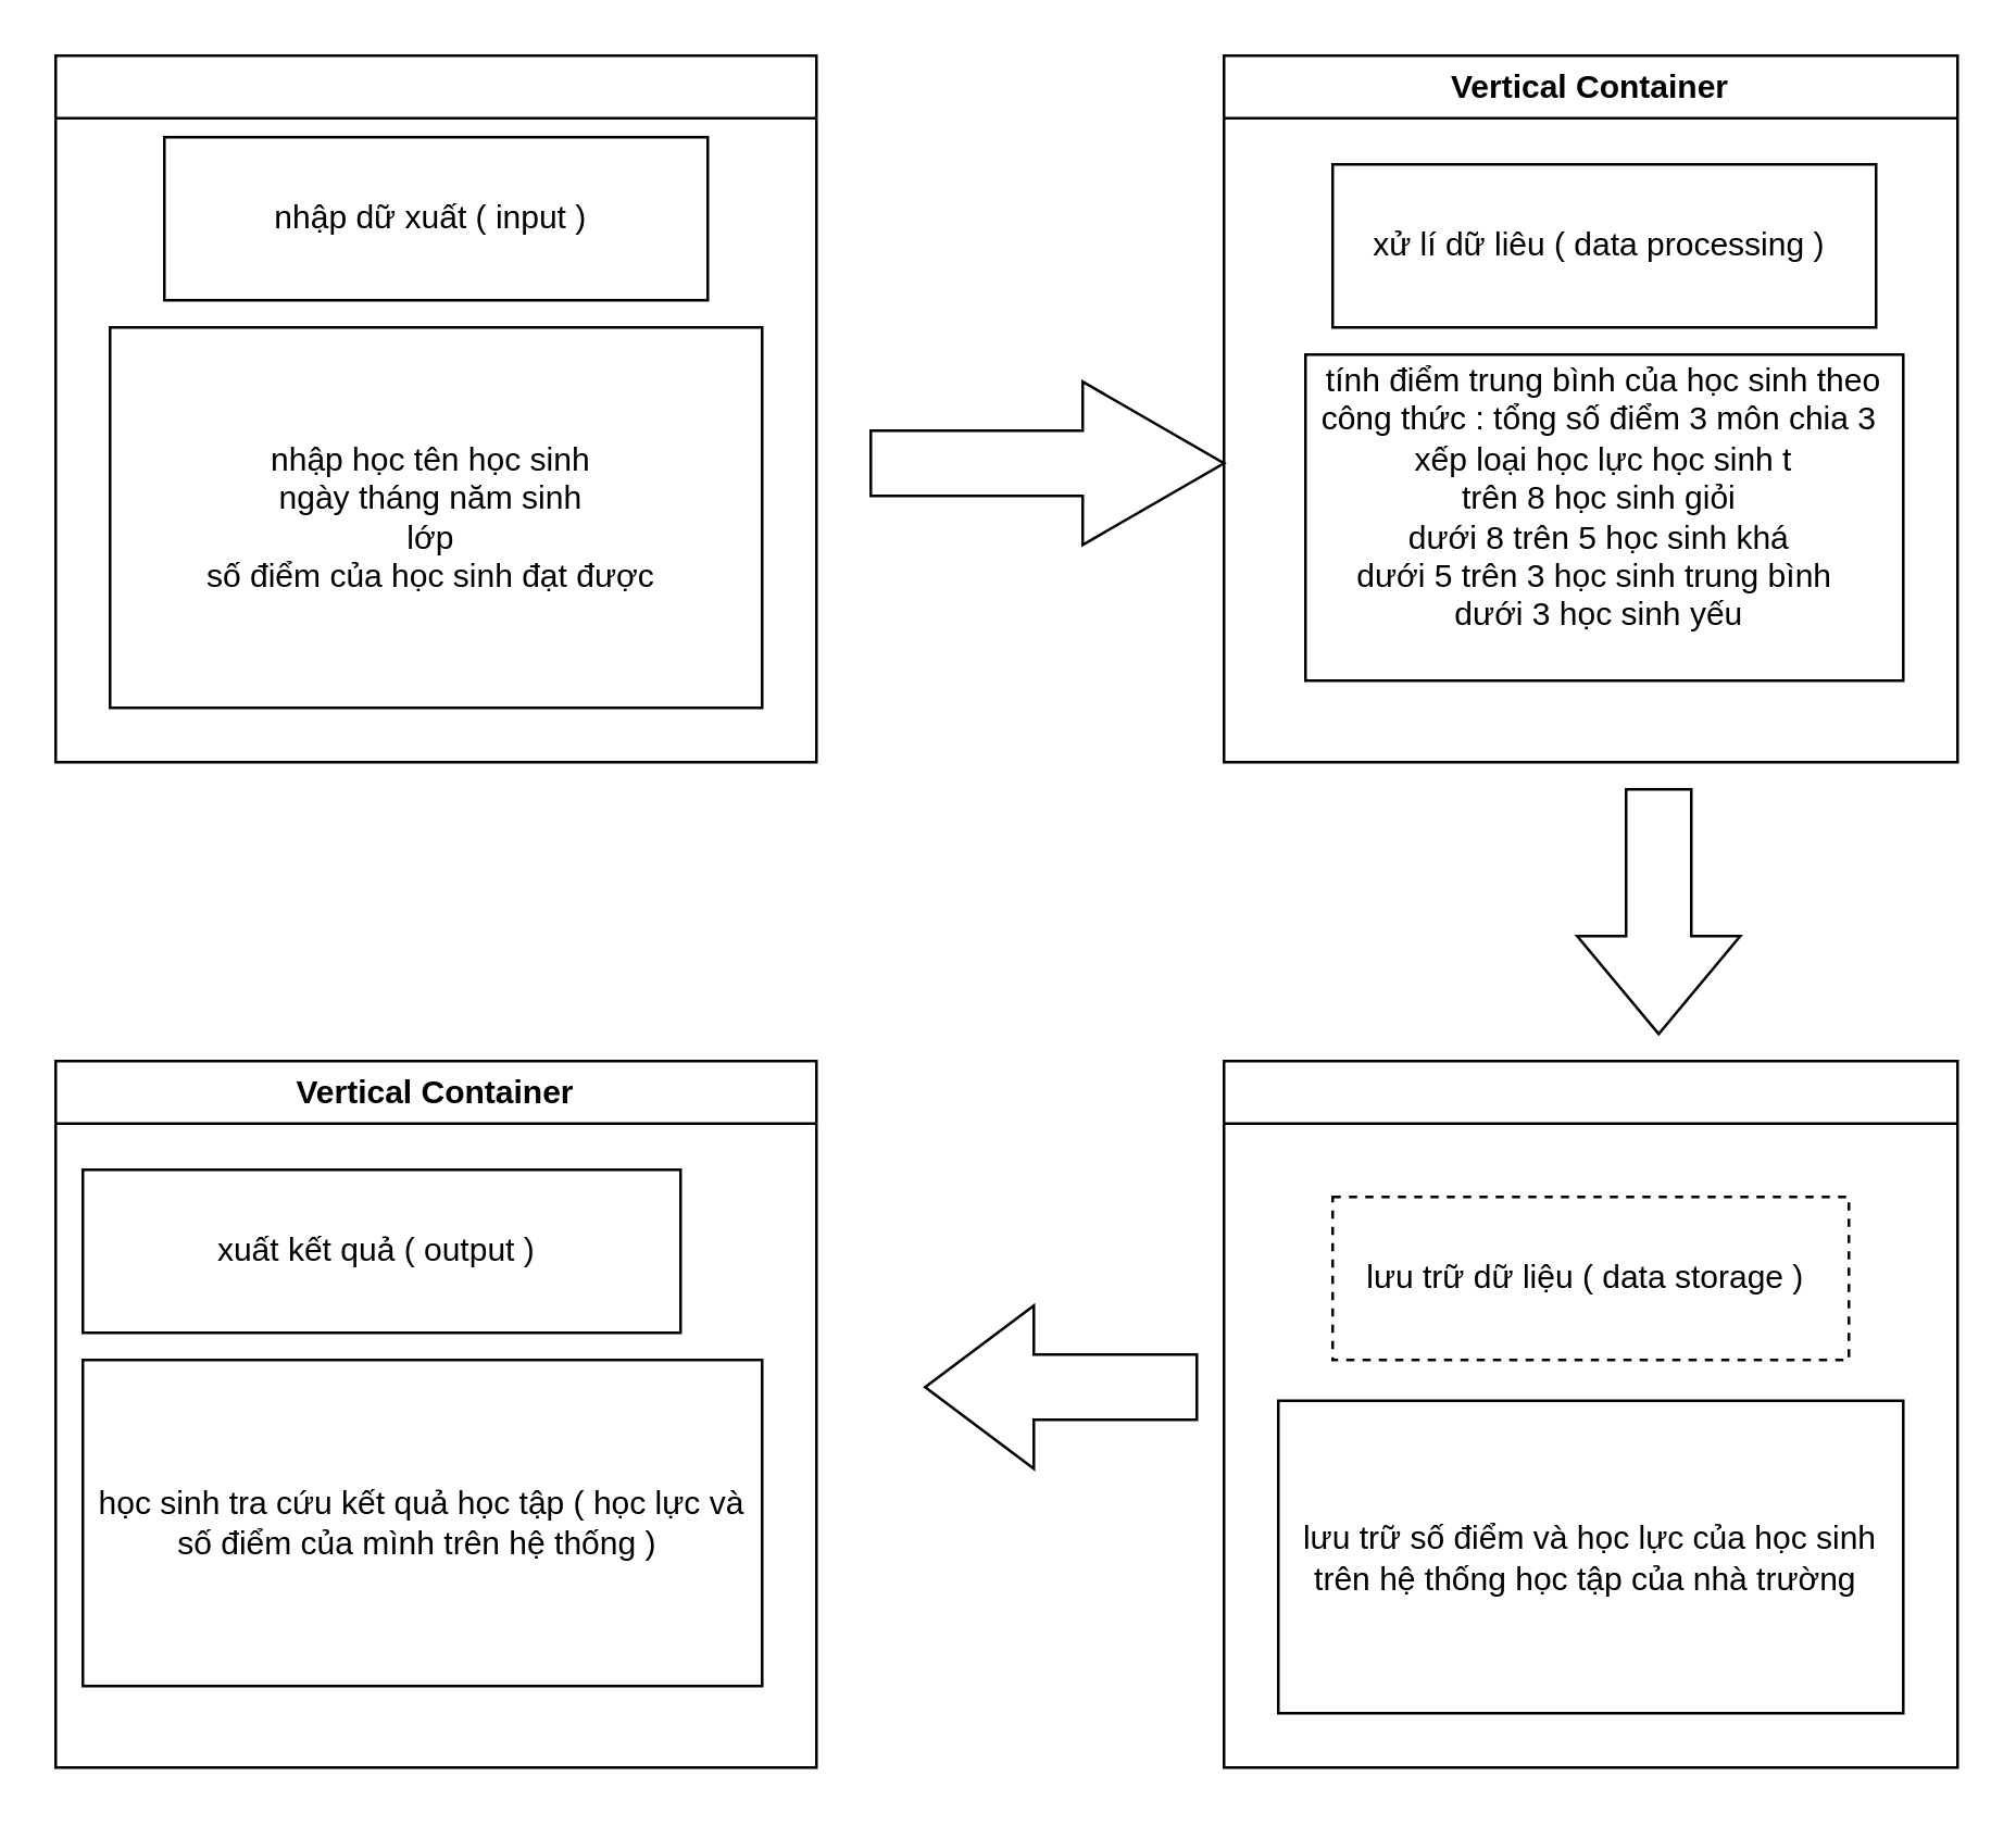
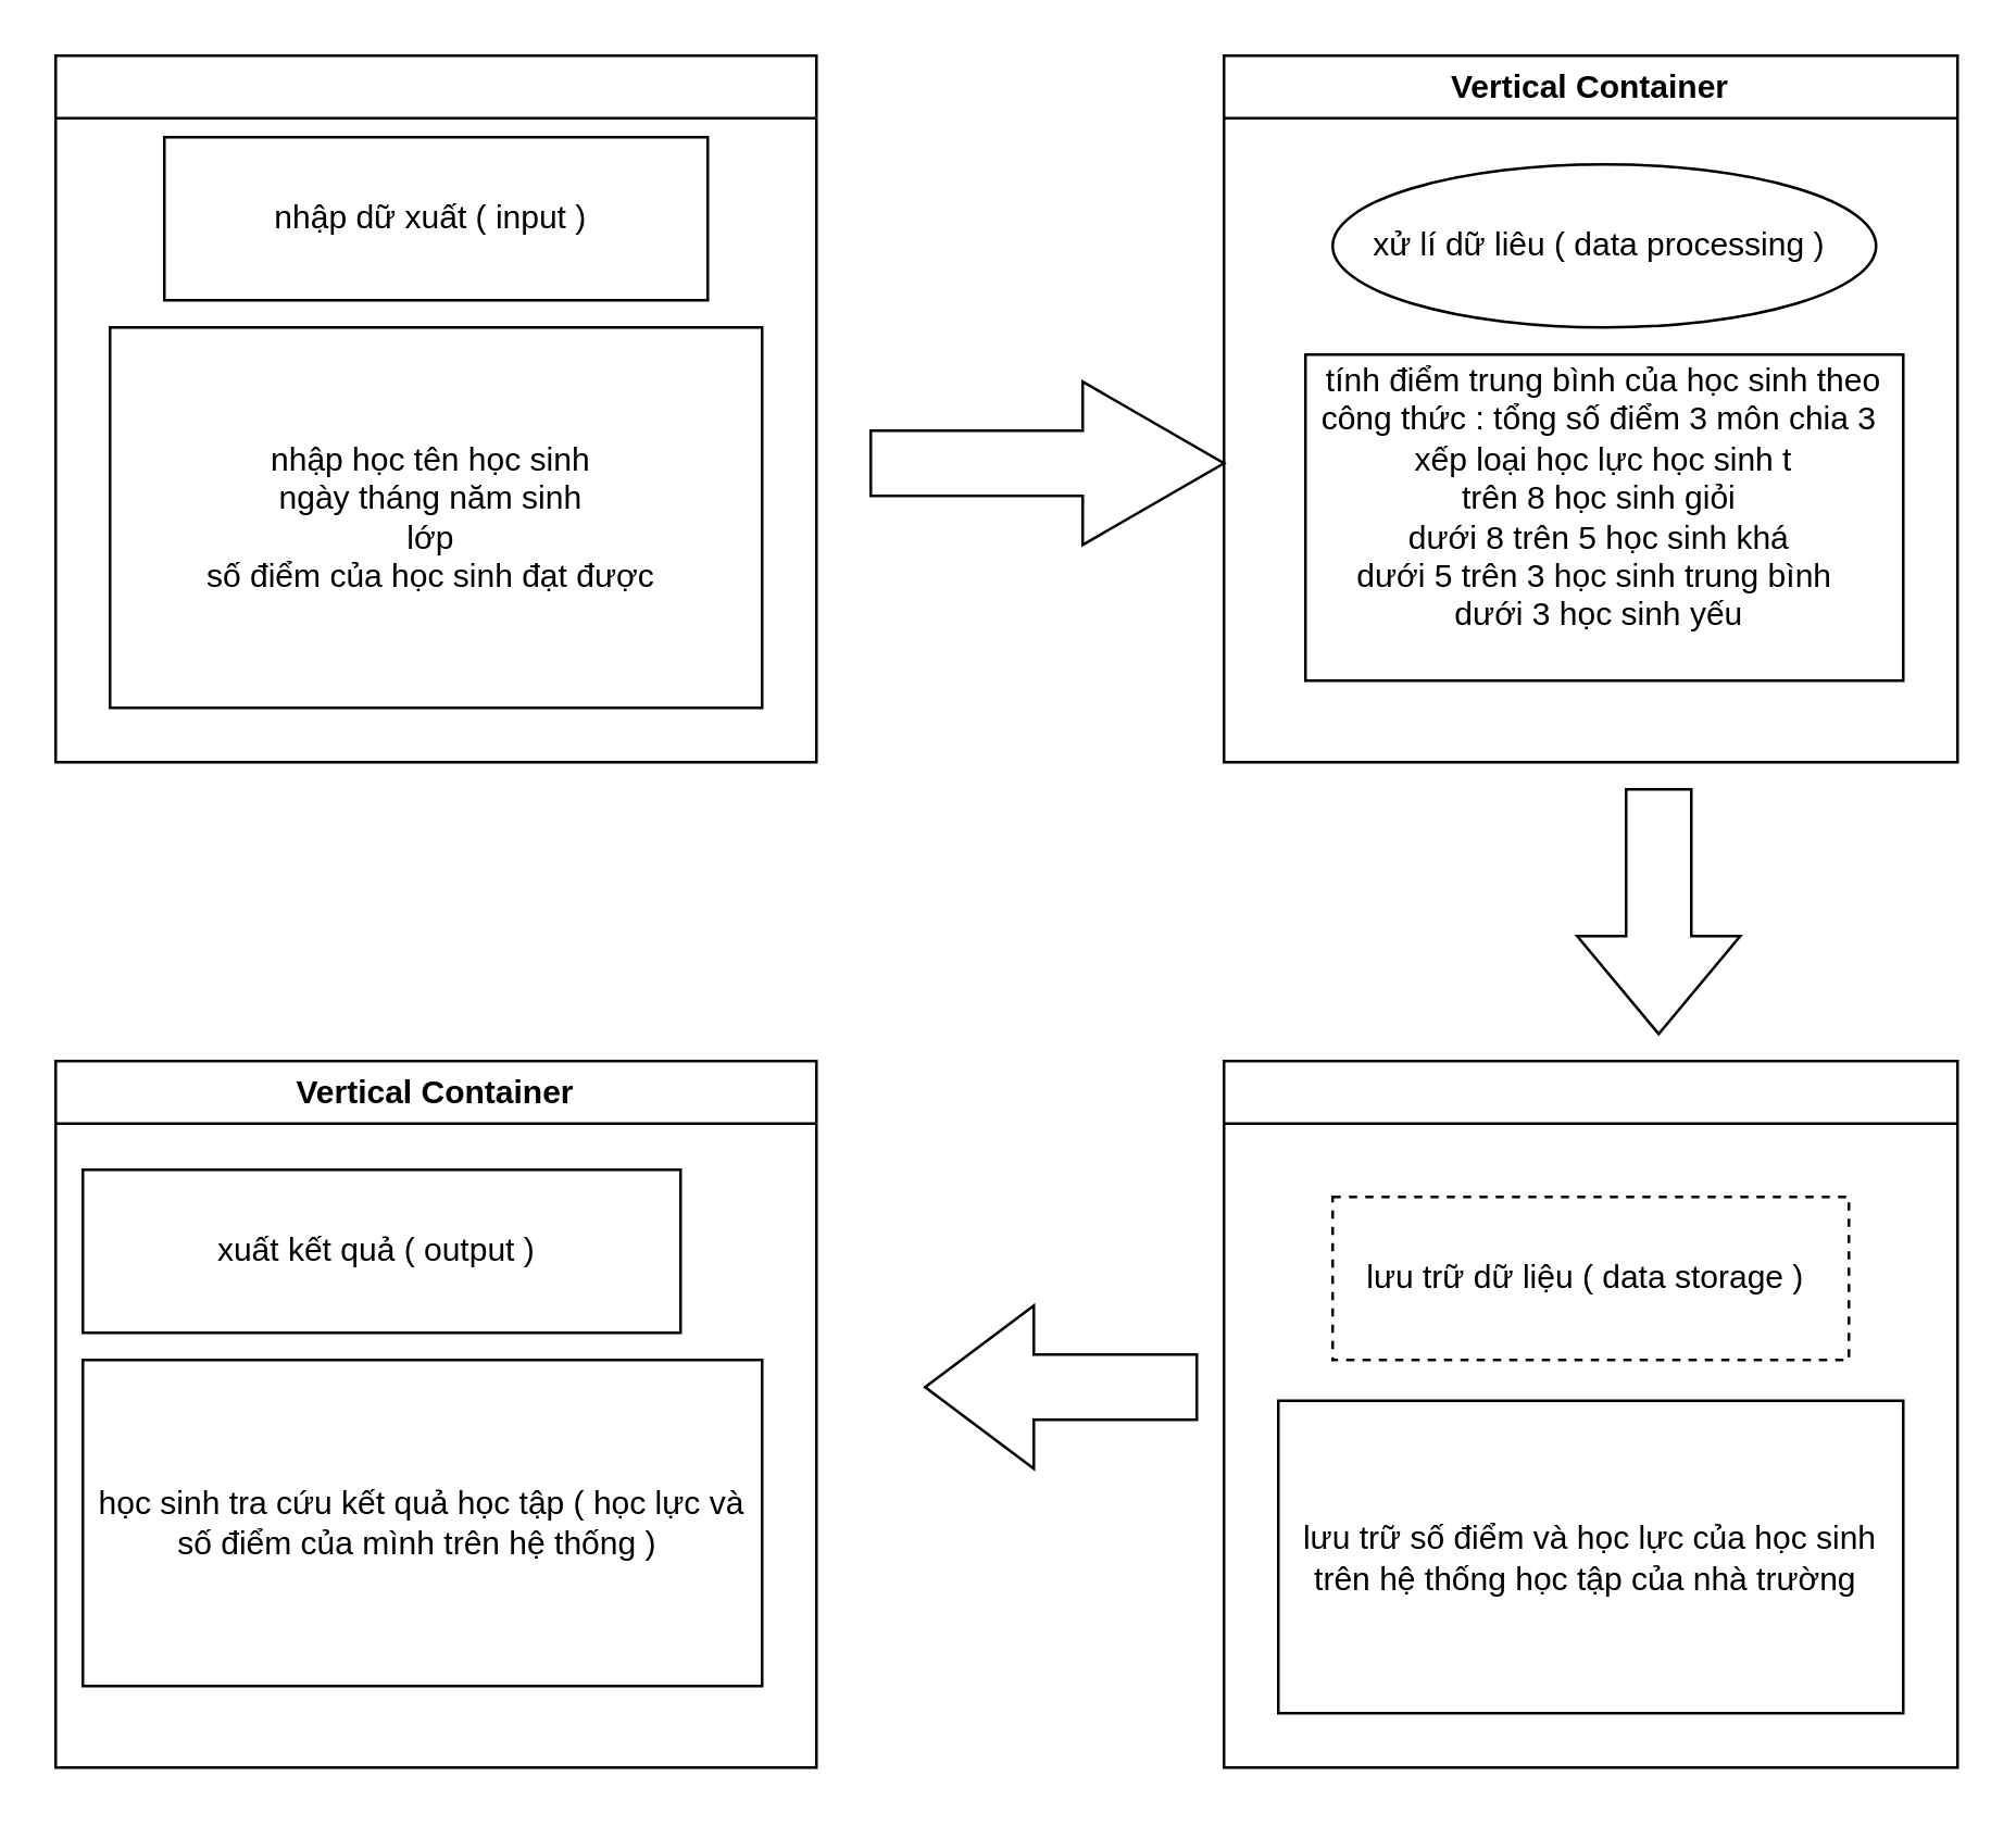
  <mxCell id="0" />
  <mxCell id="1" parent="0" />
  <mxCell id="2" value="" style="swimlane;whiteSpace=wrap;html=1;" vertex="1" parent="1"><mxGeometry x="20" y="20" width="280" height="260" as="geometry" /></mxCell>
  <mxCell id="3" value="nhập dữ xuất ( input )&amp;nbsp;" style="rounded=0;whiteSpace=wrap;html=1;" vertex="1" parent="2"><mxGeometry x="40" y="30" width="200" height="60" as="geometry" /></mxCell>
  <mxCell id="4" value="nhập học tên học sinh&amp;nbsp;&lt;div&gt;ngày tháng năm sinh&amp;nbsp;&lt;/div&gt;&lt;div&gt;lớp&amp;nbsp;&lt;/div&gt;&lt;div&gt;số điểm của học sinh đạt được&amp;nbsp;&lt;/div&gt;" style="rounded=0;whiteSpace=wrap;html=1;" vertex="1" parent="2"><mxGeometry x="20" y="100" width="240" height="140" as="geometry" /></mxCell>
  <mxCell id="5" value="" style="shape=singleArrow;whiteSpace=wrap;html=1;arrowWidth=0.4;arrowSize=0.4;" vertex="1" parent="1"><mxGeometry x="320" y="140" width="130" height="60" as="geometry" /></mxCell>
  <mxCell id="6" value="Vertical Container" style="swimlane;whiteSpace=wrap;html=1;" vertex="1" parent="1"><mxGeometry x="450" y="20" width="270" height="260" as="geometry" /></mxCell>
- <mxCell id="7" value="xử lí dữ liêu ( data processing )&amp;nbsp;" style="rounded=0;whiteSpace=wrap;html=1;" vertex="1" parent="6"><mxGeometry x="40" y="40" width="200" height="60" as="geometry" /></mxCell>
+ <mxCell id="7" value="xử lí dữ liêu ( data processing )&amp;nbsp;" style="ellipse;whiteSpace=wrap;html=1;" vertex="1" parent="6"><mxGeometry x="40" y="40" width="200" height="60" as="geometry" /></mxCell>
  <mxCell id="8" value="tính điểm trung bình của học sinh theo công thức : tổng số điểm 3 môn chia 3&amp;nbsp;&lt;div&gt;xếp loại học lực học sinh t&lt;/div&gt;&lt;div&gt;trên 8 học sinh giỏi&amp;nbsp;&lt;/div&gt;&lt;div&gt;dưới 8 trên 5 học sinh khá&amp;nbsp;&lt;/div&gt;&lt;div&gt;dưới 5 trên 3 học sinh trung bình&amp;nbsp;&amp;nbsp;&lt;/div&gt;&lt;div&gt;dưới 3 học sinh yếu&amp;nbsp;&lt;/div&gt;&lt;div&gt;&lt;br&gt;&lt;/div&gt;" style="rounded=0;whiteSpace=wrap;html=1;" vertex="1" parent="6"><mxGeometry x="30" y="110" width="220" height="120" as="geometry" /></mxCell>
  <mxCell id="9" value="" style="shape=singleArrow;whiteSpace=wrap;html=1;arrowWidth=0.4;arrowSize=0.4;direction=south;" vertex="1" parent="1"><mxGeometry x="580" y="290" width="60" height="90" as="geometry" /></mxCell>
  <mxCell id="10" value="" style="swimlane;whiteSpace=wrap;html=1;" vertex="1" parent="1"><mxGeometry x="450" y="390" width="270" height="260" as="geometry" /></mxCell>
  <mxCell id="11" value="lưu trữ dữ liệu ( data storage )&amp;nbsp;" style="rounded=0;whiteSpace=wrap;html=1;dashed=1;" vertex="1" parent="10"><mxGeometry x="40" y="50" width="190" height="60" as="geometry" /></mxCell>
  <mxCell id="12" value="lưu trữ số điểm và học lực của học sinh trên hệ thống học tập của nhà trường&amp;nbsp;" style="rounded=0;whiteSpace=wrap;html=1;" vertex="1" parent="10"><mxGeometry x="20" y="125" width="230" height="115" as="geometry" /></mxCell>
  <mxCell id="13" value="" style="shape=singleArrow;whiteSpace=wrap;html=1;arrowWidth=0.4;arrowSize=0.4;direction=west;" vertex="1" parent="1"><mxGeometry x="340" y="480" width="100" height="60" as="geometry" /></mxCell>
  <mxCell id="14" value="Vertical Container" style="swimlane;whiteSpace=wrap;html=1;" vertex="1" parent="1"><mxGeometry x="20" y="390" width="280" height="260" as="geometry" /></mxCell>
  <mxCell id="15" value="xuất kết quả ( output )&amp;nbsp;" style="rounded=0;whiteSpace=wrap;html=1;" vertex="1" parent="14"><mxGeometry x="10" y="40" width="220" height="60" as="geometry" /></mxCell>
  <mxCell id="16" value="học sinh tra cứu kết quả học tập ( học lực và số điểm của mình trên hệ thống )&amp;nbsp;" style="rounded=0;whiteSpace=wrap;html=1;" vertex="1" parent="14"><mxGeometry x="10" y="110" width="250" height="120" as="geometry" /></mxCell>
